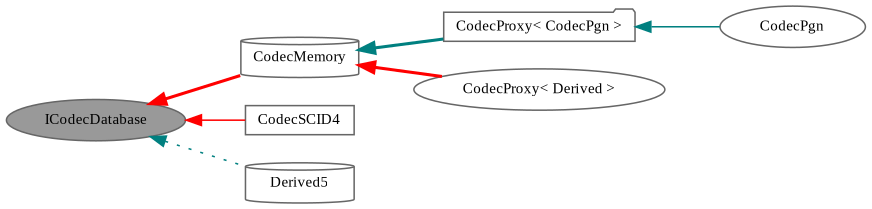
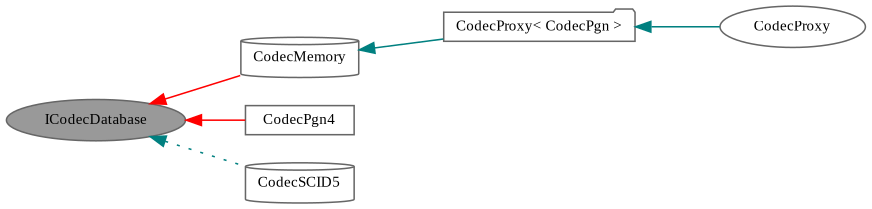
  digraph {
    fontname="Liberation Serif"
    rankdir=LR
    node [color=gray40 fillcolor=white fontname="Liberation Serif" fontsize=10 shape=ellipse style=filled]
    edge [color=red dir=back fontname="Liberation Serif" fontsize=10 labelfontname=Helvetica labelfontsize=10 style=solid]
    n1 [fillcolor=grey60 fontcolor=black height=0.2 label=ICodecDatabase width=0.4]
    n2 [height=0.2 label=CodecMemory shape=cylinder width=0.4]
-   n3 [height=0.2 label=CodecSCID4 shape=box width=0.4]
-   n4 [height=0.2 label=Derived5 shape=cylinder width=0.4]
+   n3 [height=0.2 label=CodecPgn4 shape=box width=0.4]
+   n4 [height=0.2 label=CodecSCID5 shape=cylinder width=0.4]
    n5 [height=0.2 label="CodecProxy\< CodecPgn \>" shape=folder width=0.4]
-   n6 [height=0.2 label="CodecProxy\< Derived \>" width=0.4]
-   n7 [height=0.2 label=CodecPgn width=0.4]
-   n1 -> n2 [style=bold]
+   n7 [height=0.2 label=CodecProxy width=0.4]
+   n1 -> n2
    n1 -> n3
    n1 -> n4 [color=teal style=dotted]
-   n2 -> n5 [color=teal style=bold]
-   n2 -> n6 [style=bold]
+   n2 -> n5 [color=teal]
    n5 -> n7 [color=teal]
  }
